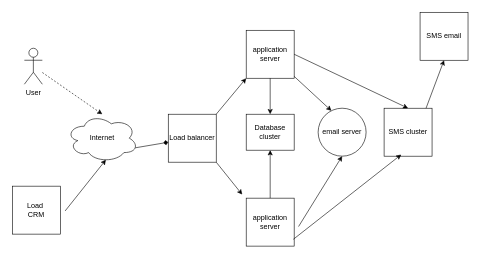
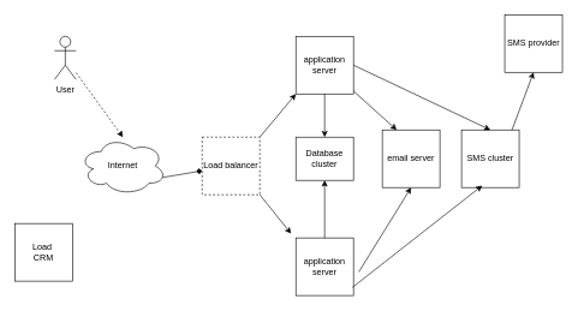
  <mxCell id="0" />
  <mxCell id="1" parent="0" />
- <mxCell id="2" value="Load balancer" style="whiteSpace=wrap;html=1;aspect=fixed;" vertex="1" parent="1"><mxGeometry x="280" y="190" width="80" height="80" as="geometry" /></mxCell>
+ <mxCell id="2" value="Load balancer" style="whiteSpace=wrap;html=1;aspect=fixed;dashed=1;" vertex="1" parent="1"><mxGeometry x="280" y="190" width="80" height="80" as="geometry" /></mxCell>
  <mxCell id="3" value="application server" style="whiteSpace=wrap;html=1;aspect=fixed;" vertex="1" parent="1"><mxGeometry x="410" y="50" width="80" height="80" as="geometry" /></mxCell>
  <mxCell id="4" value="Database cluster" style="whiteSpace=wrap;html=1;aspect=fixed;" vertex="1" parent="1"><mxGeometry x="410" y="190" width="80" height="60" as="geometry" /></mxCell>
- <mxCell id="5" value="email server" style="ellipse;whiteSpace=wrap;html=1;aspect=fixed;" vertex="1" parent="1"><mxGeometry x="530" y="180" width="80" height="80" as="geometry" /></mxCell>
+ <mxCell id="5" value="email server" style="whiteSpace=wrap;html=1;aspect=fixed;" vertex="1" parent="1"><mxGeometry x="530" y="180" width="80" height="80" as="geometry" /></mxCell>
  <mxCell id="6" value="SMS cluster" style="whiteSpace=wrap;html=1;aspect=fixed;" vertex="1" parent="1"><mxGeometry x="640" y="180" width="80" height="80" as="geometry" /></mxCell>
- <mxCell id="7" value="SMS email" style="whiteSpace=wrap;html=1;aspect=fixed;" vertex="1" parent="1"><mxGeometry x="700" y="20" width="80" height="80" as="geometry" /></mxCell>
+ <mxCell id="7" value="SMS provider" style="whiteSpace=wrap;html=1;aspect=fixed;" vertex="1" parent="1"><mxGeometry x="700" y="20" width="80" height="80" as="geometry" /></mxCell>
  <mxCell id="8" value="Load&amp;nbsp;&lt;br&gt;CRM" style="whiteSpace=wrap;html=1;aspect=fixed;" vertex="1" parent="1"><mxGeometry x="20" y="310" width="80" height="80" as="geometry" /></mxCell>
- <mxCell id="9" value="User" style="shape=umlActor;verticalLabelPosition=bottom;labelBackgroundColor=#ffffff;verticalAlign=top;html=1;outlineConnect=0;" vertex="1" parent="1"><mxGeometry x="40" y="80" width="30" height="60" as="geometry" /></mxCell>
+ <mxCell id="9" value="User" style="shape=umlActor;verticalLabelPosition=bottom;labelBackgroundColor=#ffffff;verticalAlign=top;html=1;outlineConnect=0;" vertex="1" parent="1"><mxGeometry x="75" y="50" width="30" height="60" as="geometry" /></mxCell>
  <mxCell id="10" value="Internet" style="ellipse;shape=cloud;whiteSpace=wrap;html=1;" vertex="1" parent="1"><mxGeometry x="110" y="190" width="120" height="80" as="geometry" /></mxCell>
- <mxCell id="11" value="" style="endArrow=classic;html=1;exitX=1.1;exitY=0.517;exitDx=0;exitDy=0;exitPerimeter=0;entryX=0.55;entryY=0.95;entryDx=0;entryDy=0;entryPerimeter=0;" edge="1" parent="1" source="8" target="10"><mxGeometry width="50" height="50" relative="1" as="geometry"><mxPoint x="130" y="350" as="sourcePoint" /><mxPoint x="180" y="300" as="targetPoint" /></mxGeometry></mxCell>
  <mxCell id="12" value="" style="endArrow=classic;html=1;entryX=0.5;entryY=0;entryDx=0;entryDy=0;entryPerimeter=0;dashed=1;" edge="1" parent="1" source="9" target="10"><mxGeometry width="50" height="50" relative="1" as="geometry"><mxPoint x="130" y="170" as="sourcePoint" /><mxPoint x="180" y="120" as="targetPoint" /></mxGeometry></mxCell>
  <mxCell id="13" value="" style="endArrow=diamond;html=1;exitX=0.96;exitY=0.7;exitDx=0;exitDy=0;exitPerimeter=0;" edge="1" parent="1" source="10" target="2"><mxGeometry width="50" height="50" relative="1" as="geometry"><mxPoint x="210" y="340" as="sourcePoint" /><mxPoint x="260" y="290" as="targetPoint" /></mxGeometry></mxCell>
  <mxCell id="14" value="application&lt;br&gt;server" style="whiteSpace=wrap;html=1;aspect=fixed;" vertex="1" parent="1"><mxGeometry x="410" y="330" width="80" height="80" as="geometry" /></mxCell>
  <mxCell id="15" value="" style="endArrow=classic;html=1;exitX=1;exitY=0;exitDx=0;exitDy=0;entryX=0;entryY=1;entryDx=0;entryDy=0;" edge="1" parent="1" source="2" target="3"><mxGeometry width="50" height="50" relative="1" as="geometry"><mxPoint x="370" y="200" as="sourcePoint" /><mxPoint x="420" y="150" as="targetPoint" /></mxGeometry></mxCell>
  <mxCell id="16" value="" style="endArrow=classic;html=1;exitX=1;exitY=1;exitDx=0;exitDy=0;entryX=-0.083;entryY=-0.075;entryDx=0;entryDy=0;entryPerimeter=0;" edge="1" parent="1" source="2" target="14"><mxGeometry width="50" height="50" relative="1" as="geometry"><mxPoint x="330" y="350" as="sourcePoint" /><mxPoint x="380" y="300" as="targetPoint" /></mxGeometry></mxCell>
  <mxCell id="17" value="" style="endArrow=classic;html=1;entryX=0.5;entryY=1;entryDx=0;entryDy=0;" edge="1" parent="1" target="4"><mxGeometry width="50" height="50" relative="1" as="geometry"><mxPoint x="450" y="330" as="sourcePoint" /><mxPoint x="490" y="280" as="targetPoint" /></mxGeometry></mxCell>
  <mxCell id="18" value="" style="endArrow=classic;html=1;exitX=0.5;exitY=1;exitDx=0;exitDy=0;entryX=0.5;entryY=0;entryDx=0;entryDy=0;" edge="1" parent="1" source="3" target="4"><mxGeometry width="50" height="50" relative="1" as="geometry"><mxPoint x="440" y="190" as="sourcePoint" /><mxPoint x="490" y="140" as="targetPoint" /></mxGeometry></mxCell>
  <mxCell id="19" value="" style="endArrow=classic;html=1;exitX=1.092;exitY=0.592;exitDx=0;exitDy=0;exitPerimeter=0;entryX=0.5;entryY=1;entryDx=0;entryDy=0;" edge="1" parent="1" source="14" target="5"><mxGeometry width="50" height="50" relative="1" as="geometry"><mxPoint x="490" y="410" as="sourcePoint" /><mxPoint x="540" y="360" as="targetPoint" /></mxGeometry></mxCell>
  <mxCell id="20" value="" style="endArrow=classic;html=1;exitX=0.983;exitY=0.858;exitDx=0;exitDy=0;exitPerimeter=0;entryX=0.358;entryY=0.967;entryDx=0;entryDy=0;entryPerimeter=0;" edge="1" parent="1" source="14" target="6"><mxGeometry width="50" height="50" relative="1" as="geometry"><mxPoint x="480" y="440" as="sourcePoint" /><mxPoint x="530" y="390" as="targetPoint" /></mxGeometry></mxCell>
  <mxCell id="21" value="" style="endArrow=classic;html=1;entryX=0.25;entryY=0;entryDx=0;entryDy=0;" edge="1" parent="1" source="3" target="5"><mxGeometry width="50" height="50" relative="1" as="geometry"><mxPoint x="490" y="140" as="sourcePoint" /><mxPoint x="560.711" y="90" as="targetPoint" /></mxGeometry></mxCell>
  <mxCell id="22" value="" style="endArrow=classic;html=1;exitX=1;exitY=0.5;exitDx=0;exitDy=0;entryX=0.5;entryY=0;entryDx=0;entryDy=0;" edge="1" parent="1" source="3" target="6"><mxGeometry width="50" height="50" relative="1" as="geometry"><mxPoint x="550" y="140" as="sourcePoint" /><mxPoint x="600" y="90" as="targetPoint" /></mxGeometry></mxCell>
  <mxCell id="23" value="" style="endArrow=classic;html=1;entryX=0.5;entryY=1;entryDx=0;entryDy=0;" edge="1" parent="1" target="7"><mxGeometry width="50" height="50" relative="1" as="geometry"><mxPoint x="710" y="180" as="sourcePoint" /><mxPoint x="760" y="130" as="targetPoint" /></mxGeometry></mxCell>
